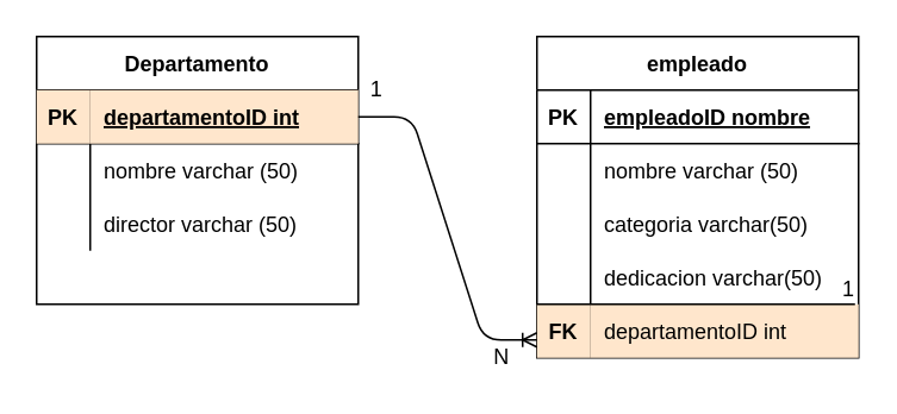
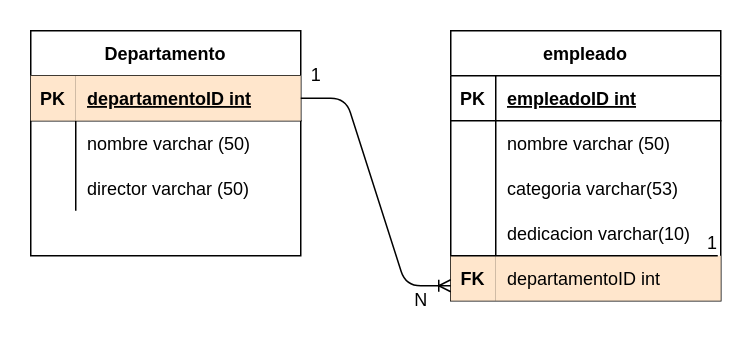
  <mxCell id="0" />
  <mxCell id="1" parent="0" />
  <mxCell id="2" value="Departamento" style="shape=table;startSize=30;container=1;collapsible=1;childLayout=tableLayout;fixedRows=1;rowLines=0;fontStyle=1;align=center;resizeLast=1;" parent="1" vertex="1"><mxGeometry x="20" y="20" width="180" height="150" as="geometry" /></mxCell>
  <mxCell id="3" value="" style="shape=partialRectangle;collapsible=0;dropTarget=0;pointerEvents=0;fillColor=none;top=0;left=0;bottom=1;right=0;points=[[0,0.5],[1,0.5]];portConstraint=eastwest;" parent="2" vertex="1"><mxGeometry y="30" width="180" height="30" as="geometry" /></mxCell>
  <mxCell id="4" value="PK" style="shape=partialRectangle;connectable=0;fillColor=#ffe6cc;top=0;left=0;bottom=0;right=0;fontStyle=1;overflow=hidden;strokeColor=#d79b00;" parent="3" vertex="1"><mxGeometry width="30" height="30" as="geometry" /></mxCell>
  <mxCell id="5" value="departamentoID int" style="shape=partialRectangle;connectable=0;fillColor=#ffe6cc;top=0;left=0;bottom=0;right=0;align=left;spacingLeft=6;fontStyle=5;overflow=hidden;strokeColor=#d79b00;" parent="3" vertex="1"><mxGeometry x="30" width="150" height="30" as="geometry" /></mxCell>
  <mxCell id="6" value="" style="shape=partialRectangle;collapsible=0;dropTarget=0;pointerEvents=0;fillColor=none;top=0;left=0;bottom=0;right=0;points=[[0,0.5],[1,0.5]];portConstraint=eastwest;" parent="2" vertex="1"><mxGeometry y="60" width="180" height="30" as="geometry" /></mxCell>
  <mxCell id="7" value="" style="shape=partialRectangle;connectable=0;fillColor=none;top=0;left=0;bottom=0;right=0;editable=1;overflow=hidden;" parent="6" vertex="1"><mxGeometry width="30" height="30" as="geometry" /></mxCell>
  <mxCell id="8" value="nombre varchar (50)" style="shape=partialRectangle;connectable=0;fillColor=none;top=0;left=0;bottom=0;right=0;align=left;spacingLeft=6;overflow=hidden;" parent="6" vertex="1"><mxGeometry x="30" width="150" height="30" as="geometry" /></mxCell>
  <mxCell id="9" value="" style="shape=partialRectangle;collapsible=0;dropTarget=0;pointerEvents=0;fillColor=none;top=0;left=0;bottom=0;right=0;points=[[0,0.5],[1,0.5]];portConstraint=eastwest;" parent="2" vertex="1"><mxGeometry y="90" width="180" height="30" as="geometry" /></mxCell>
  <mxCell id="10" value="" style="shape=partialRectangle;connectable=0;fillColor=none;top=0;left=0;bottom=0;right=0;editable=1;overflow=hidden;" parent="9" vertex="1"><mxGeometry width="30" height="30" as="geometry" /></mxCell>
  <mxCell id="11" value="director varchar (50)" style="shape=partialRectangle;connectable=0;fillColor=none;top=0;left=0;bottom=0;right=0;align=left;spacingLeft=6;overflow=hidden;" parent="9" vertex="1"><mxGeometry x="30" width="150" height="30" as="geometry" /></mxCell>
  <mxCell id="12" value="empleado" style="shape=table;startSize=30;container=1;collapsible=1;childLayout=tableLayout;fixedRows=1;rowLines=0;fontStyle=1;align=center;resizeLast=1;" parent="1" vertex="1"><mxGeometry x="300" y="20" width="180" height="180" as="geometry" /></mxCell>
  <mxCell id="13" value="" style="shape=partialRectangle;collapsible=0;dropTarget=0;pointerEvents=0;fillColor=none;top=0;left=0;bottom=1;right=0;points=[[0,0.5],[1,0.5]];portConstraint=eastwest;" parent="12" vertex="1"><mxGeometry y="30" width="180" height="30" as="geometry" /></mxCell>
  <mxCell id="14" value="PK" style="shape=partialRectangle;connectable=0;fillColor=none;top=0;left=0;bottom=0;right=0;fontStyle=1;overflow=hidden;" parent="13" vertex="1"><mxGeometry width="30" height="30" as="geometry" /></mxCell>
- <mxCell id="15" value="empleadoID nombre" style="shape=partialRectangle;connectable=0;fillColor=none;top=0;left=0;bottom=0;right=0;align=left;spacingLeft=6;fontStyle=5;overflow=hidden;" parent="13" vertex="1"><mxGeometry x="30" width="150" height="30" as="geometry" /></mxCell>
+ <mxCell id="15" value="empleadoID int" style="shape=partialRectangle;connectable=0;fillColor=none;top=0;left=0;bottom=0;right=0;align=left;spacingLeft=6;fontStyle=5;overflow=hidden;" parent="13" vertex="1"><mxGeometry x="30" width="150" height="30" as="geometry" /></mxCell>
  <mxCell id="16" value="" style="shape=partialRectangle;collapsible=0;dropTarget=0;pointerEvents=0;fillColor=none;top=0;left=0;bottom=0;right=0;points=[[0,0.5],[1,0.5]];portConstraint=eastwest;" parent="12" vertex="1"><mxGeometry y="60" width="180" height="30" as="geometry" /></mxCell>
  <mxCell id="17" value="" style="shape=partialRectangle;connectable=0;fillColor=none;top=0;left=0;bottom=0;right=0;editable=1;overflow=hidden;" parent="16" vertex="1"><mxGeometry width="30" height="30" as="geometry" /></mxCell>
  <mxCell id="18" value="nombre varchar (50)" style="shape=partialRectangle;connectable=0;fillColor=none;top=0;left=0;bottom=0;right=0;align=left;spacingLeft=6;overflow=hidden;" parent="16" vertex="1"><mxGeometry x="30" width="150" height="30" as="geometry" /></mxCell>
  <mxCell id="19" value="" style="shape=partialRectangle;collapsible=0;dropTarget=0;pointerEvents=0;fillColor=none;top=0;left=0;bottom=0;right=0;points=[[0,0.5],[1,0.5]];portConstraint=eastwest;" parent="12" vertex="1"><mxGeometry y="90" width="180" height="30" as="geometry" /></mxCell>
  <mxCell id="20" value="" style="shape=partialRectangle;connectable=0;fillColor=none;top=0;left=0;bottom=0;right=0;editable=1;overflow=hidden;" parent="19" vertex="1"><mxGeometry width="30" height="30" as="geometry" /></mxCell>
- <mxCell id="21" value="categoria varchar(50)" style="shape=partialRectangle;connectable=0;fillColor=none;top=0;left=0;bottom=0;right=0;align=left;spacingLeft=6;overflow=hidden;" parent="19" vertex="1"><mxGeometry x="30" width="150" height="30" as="geometry" /></mxCell>
+ <mxCell id="21" value="categoria varchar(53)" style="shape=partialRectangle;connectable=0;fillColor=none;top=0;left=0;bottom=0;right=0;align=left;spacingLeft=6;overflow=hidden;" parent="19" vertex="1"><mxGeometry x="30" width="150" height="30" as="geometry" /></mxCell>
  <mxCell id="22" value="" style="shape=partialRectangle;collapsible=0;dropTarget=0;pointerEvents=0;fillColor=none;top=0;left=0;bottom=0;right=0;points=[[0,0.5],[1,0.5]];portConstraint=eastwest;" parent="12" vertex="1"><mxGeometry y="120" width="180" height="30" as="geometry" /></mxCell>
  <mxCell id="23" value="" style="shape=partialRectangle;connectable=0;fillColor=none;top=0;left=0;bottom=0;right=0;editable=1;overflow=hidden;" parent="22" vertex="1"><mxGeometry width="30" height="30" as="geometry" /></mxCell>
- <mxCell id="24" value="dedicacion varchar(50)" style="shape=partialRectangle;connectable=0;fillColor=none;top=0;left=0;bottom=0;right=0;align=left;spacingLeft=6;overflow=hidden;" parent="22" vertex="1"><mxGeometry x="30" width="150" height="30" as="geometry" /></mxCell>
+ <mxCell id="24" value="dedicacion varchar(10)" style="shape=partialRectangle;connectable=0;fillColor=none;top=0;left=0;bottom=0;right=0;align=left;spacingLeft=6;overflow=hidden;" parent="22" vertex="1"><mxGeometry x="30" width="150" height="30" as="geometry" /></mxCell>
  <mxCell id="25" value="" style="shape=partialRectangle;collapsible=0;dropTarget=0;pointerEvents=0;fillColor=none;top=0;left=0;bottom=0;right=0;points=[[0,0.5],[1,0.5]];portConstraint=eastwest;" parent="12" vertex="1"><mxGeometry y="150" width="180" height="30" as="geometry" /></mxCell>
  <mxCell id="26" value="FK" style="shape=partialRectangle;connectable=0;fillColor=#ffe6cc;top=0;left=0;bottom=0;right=0;editable=1;overflow=hidden;fontStyle=1;strokeColor=#d79b00;" parent="25" vertex="1"><mxGeometry width="30" height="30" as="geometry" /></mxCell>
  <mxCell id="27" value="departamentoID int" style="shape=partialRectangle;connectable=0;fillColor=#ffe6cc;top=0;left=0;bottom=0;right=0;align=left;spacingLeft=6;overflow=hidden;strokeColor=#d79b00;" parent="25" vertex="1"><mxGeometry x="30" width="150" height="30" as="geometry" /></mxCell>
  <mxCell id="28" value="1" style="text;html=1;align=center;verticalAlign=middle;resizable=0;points=[];autosize=1;strokeColor=none;" parent="1" vertex="1"><mxGeometry x="200" y="40" width="20" height="20" as="geometry" /></mxCell>
  <mxCell id="29" value="N" style="text;html=1;align=center;verticalAlign=middle;resizable=0;points=[];autosize=1;strokeColor=none;" parent="1" vertex="1"><mxGeometry x="270" y="190" width="20" height="20" as="geometry" /></mxCell>
  <mxCell id="30" value="" style="edgeStyle=entityRelationEdgeStyle;fontSize=12;html=1;endArrow=ERoneToMany;exitX=1;exitY=0.5;exitDx=0;exitDy=0;" parent="1" source="3" edge="1"><mxGeometry width="100" height="100" relative="1" as="geometry"><mxPoint x="200" y="290" as="sourcePoint" /><mxPoint x="300" y="190" as="targetPoint" /></mxGeometry></mxCell>
  <mxCell id="31" value="" style="endArrow=none;html=1;rounded=0;entryX=0.989;entryY=0;entryDx=0;entryDy=0;entryPerimeter=0;" parent="1" target="25" edge="1"><mxGeometry relative="1" as="geometry"><mxPoint x="300" y="170" as="sourcePoint" /><mxPoint x="460" y="170" as="targetPoint" /></mxGeometry></mxCell>
  <mxCell id="32" value="1" style="resizable=0;html=1;align=right;verticalAlign=bottom;" parent="31" connectable="0" vertex="1"><mxGeometry x="1" relative="1" as="geometry" /></mxCell>
